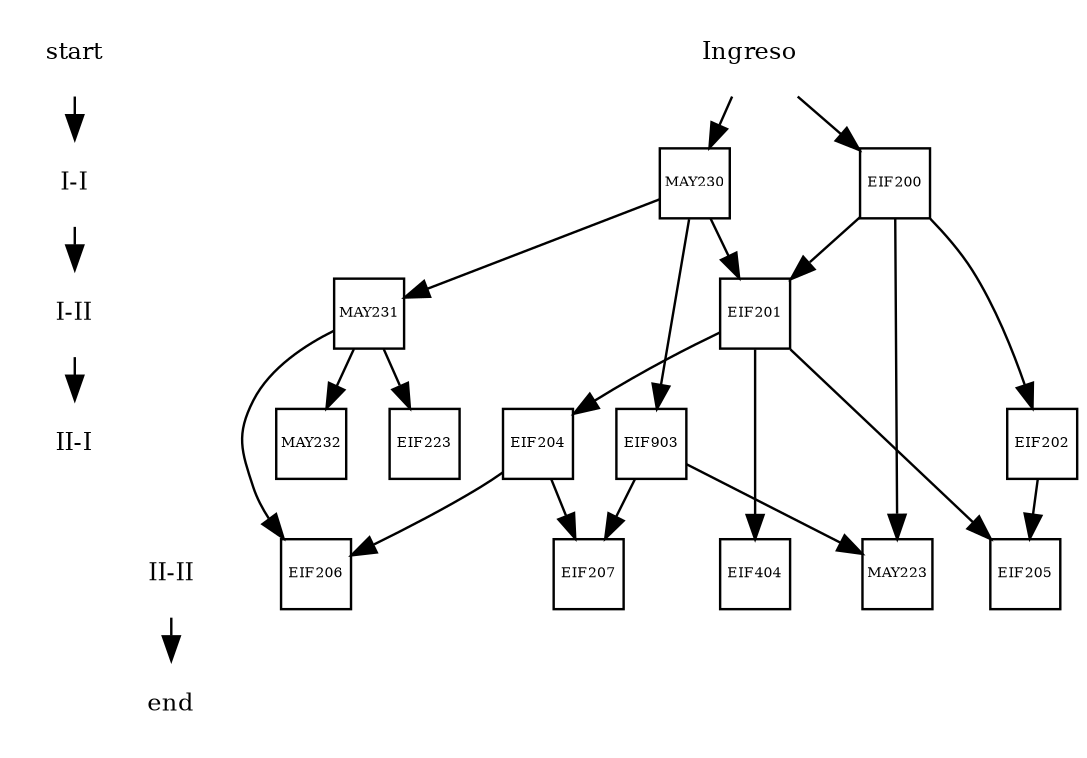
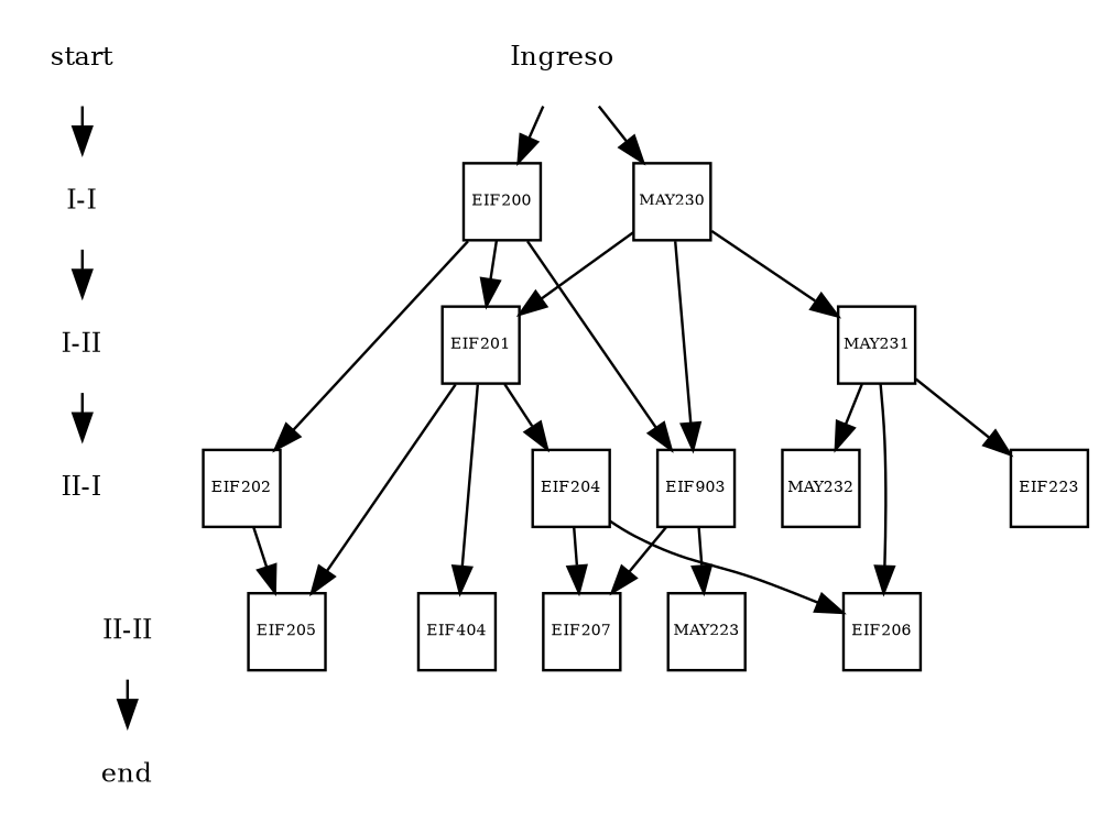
  digraph {
    ranksep=.25
    node [fontsize=6 shape=box fixedsize=true]
    start [fontsize=10 shape=plaintext fixedsize=""]
    "I-I" [fontsize=10 shape=plaintext fixedsize=""]
    "I-II" [fontsize=10 shape=plaintext fixedsize=""]
    "II-I" [fontsize=10 shape=plaintext fixedsize=""]
    "II-II" [fontsize=10 shape=plaintext fixedsize=""]
    end [fontsize=10 shape=plaintext fixedsize=""]
    Ingreso [fontsize=10 shape=plaintext fixedsize=""]
    EIF200 [height=.4 width=.4]
    MAY230 [height=.4 width=.4]
    EIF201 [height=.4 width=.4]
    MAY231 [height=.4 width=.4]
    EIF204 [height=.4 width=.4]
    MAY232 [height=.4 width=.4]
    EIF202 [height=.4 width=.4]
    n15 [height=.4 label=EIF903 width=.4]
    EIF206 [height=.4 width=.4]
    EIF207 [height=.4 width=.4]
    EIF205 [height=.4 width=.4]
    MAY223 [height=.4 width=.4]
    EIF404 [height=.4 width=.4]
    EIF223 [height=.4 width=.4]
    subgraph sub_1 {
      start
      "I-I"
      "I-II"
      "II-I"
      "II-II"
      end
      Ingreso
    }
    subgraph sub_2 {
      rank=same
      end
    }
    subgraph sub_3 {
      rank=same
      start
      Ingreso
    }
    subgraph sub_4 {
      rank=same
      "I-I"
      EIF200
      MAY230
    }
    subgraph sub_5 {
      rank=same
      "I-II"
      EIF201
      MAY231
    }
    subgraph sub_6 {
      rank=same
      "II-I"
      EIF204
      MAY232
      EIF202
      n15
    }
    subgraph sub_7 {
      rank=same
      "II-II"
      EIF206
      EIF207
      EIF205
      MAY223
      EIF404
    }
    start -> "I-I"
    "I-I" -> "I-II"
    "I-II" -> "II-I"
    "II-II" -> end
    Ingreso -> EIF200
    Ingreso -> MAY230
    EIF200 -> EIF201
    EIF200 -> EIF202
-   EIF200 -> MAY223
+   EIF200 -> n15
    MAY230 -> EIF201
    MAY230 -> MAY231
    MAY230 -> n15
    EIF201 -> EIF204
    EIF201 -> EIF205
    EIF201 -> EIF404
    MAY231 -> MAY232
    MAY231 -> EIF206
    MAY231 -> EIF223
    EIF204 -> EIF206
    EIF204 -> EIF207
    EIF202 -> EIF205
    n15 -> EIF207
    n15 -> MAY223
  }
